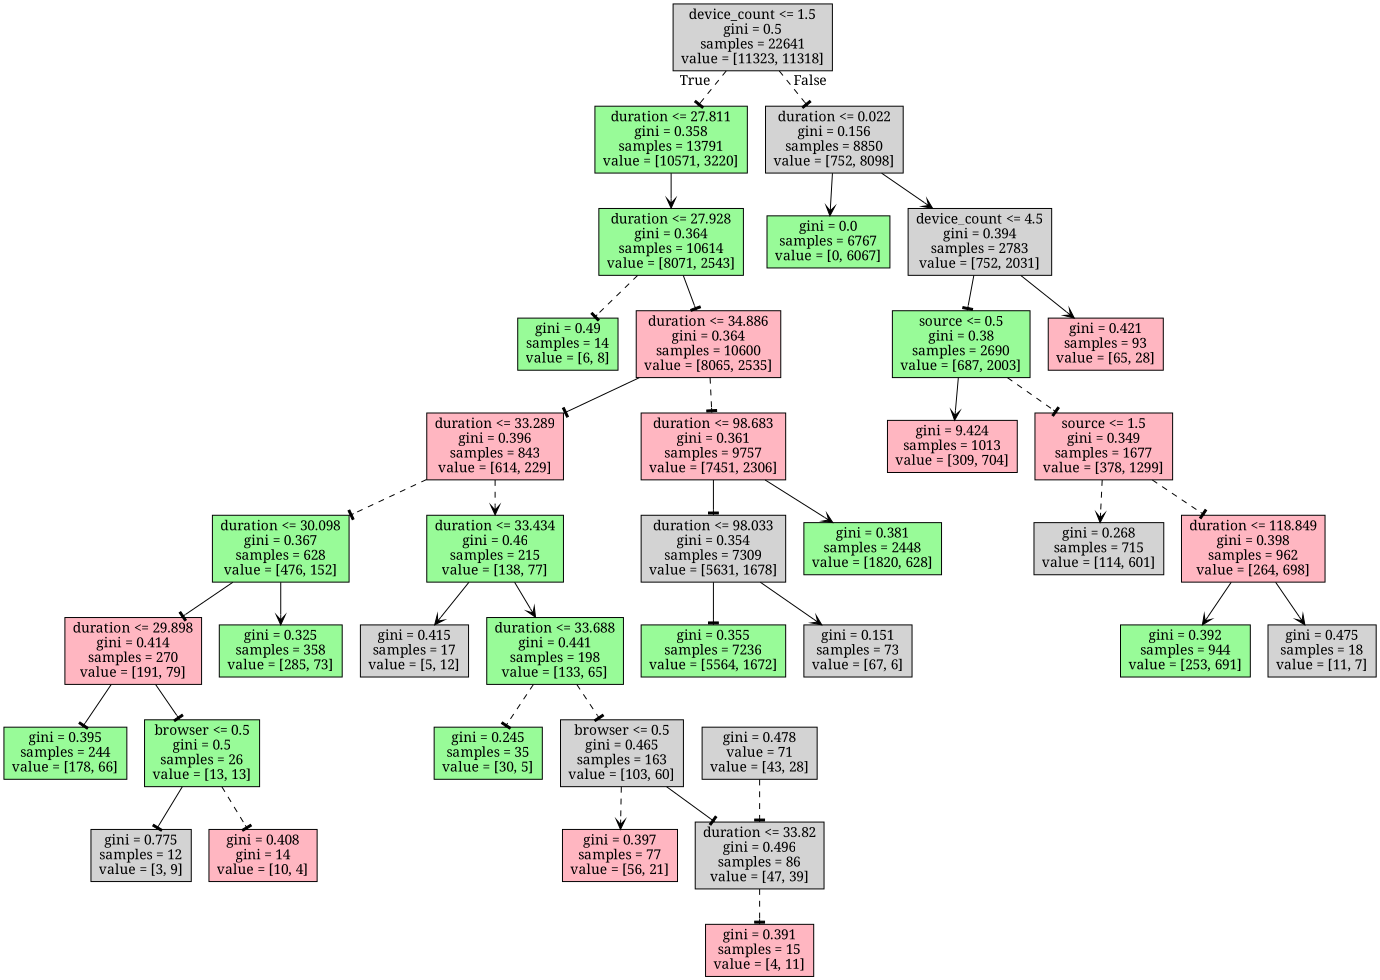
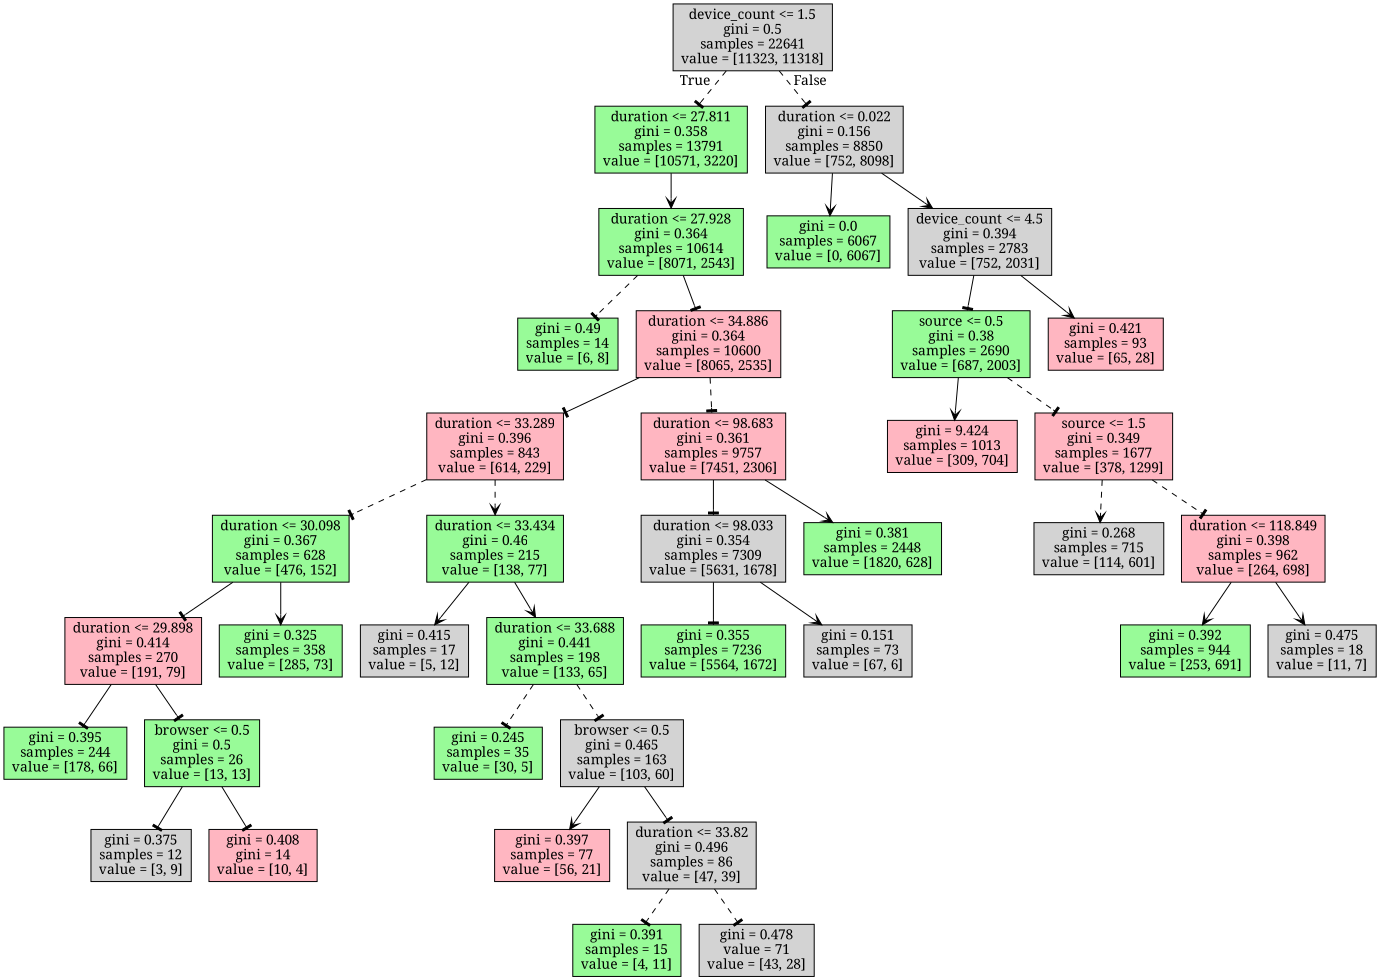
  digraph {
    fontname="Noto Serif"
    node [fillcolor=palegreen fontname="Noto Serif" shape=box style=filled]
    edge [arrowhead=tee fontname="Noto Serif" style=solid]
    n1 [fillcolor=lightgrey label="device_count <= 1.5\ngini = 0.5\nsamples = 22641\nvalue = [11323, 11318]"]
    n2 [label="duration <= 27.811\ngini = 0.358\nsamples = 13791\nvalue = [10571, 3220]"]
    n3 [fillcolor=lightgrey label="duration <= 0.022\ngini = 0.156\nsamples = 8850\nvalue = [752, 8098]"]
    n4 [label="duration <= 27.928\ngini = 0.364\nsamples = 10614\nvalue = [8071, 2543]"]
-   n5 [label="gini = 0.0\nsamples = 6767\nvalue = [0, 6067]"]
+   n5 [label="gini = 0.0\nsamples = 6067\nvalue = [0, 6067]"]
    n6 [fillcolor=lightgrey label="device_count <= 4.5\ngini = 0.394\nsamples = 2783\nvalue = [752, 2031]"]
    n7 [label="gini = 0.49\nsamples = 14\nvalue = [6, 8]"]
    n8 [fillcolor=lightpink label="duration <= 34.886\ngini = 0.364\nsamples = 10600\nvalue = [8065, 2535]"]
    n9 [fillcolor=lightpink label="duration <= 33.289\ngini = 0.396\nsamples = 843\nvalue = [614, 229]"]
    n10 [fillcolor=lightpink label="duration <= 98.683\ngini = 0.361\nsamples = 9757\nvalue = [7451, 2306]"]
    n11 [label="duration <= 30.098\ngini = 0.367\nsamples = 628\nvalue = [476, 152]"]
    n12 [label="duration <= 33.434\ngini = 0.46\nsamples = 215\nvalue = [138, 77]"]
    n13 [fillcolor=lightgrey label="duration <= 98.033\ngini = 0.354\nsamples = 7309\nvalue = [5631, 1678]"]
    n14 [label="gini = 0.381\nsamples = 2448\nvalue = [1820, 628]"]
    n15 [fillcolor=lightpink label="duration <= 29.898\ngini = 0.414\nsamples = 270\nvalue = [191, 79]"]
    n16 [label="gini = 0.325\nsamples = 358\nvalue = [285, 73]"]
    n17 [fillcolor=lightgrey label="gini = 0.415\nsamples = 17\nvalue = [5, 12]"]
    n18 [label="duration <= 33.688\ngini = 0.441\nsamples = 198\nvalue = [133, 65]"]
    n19 [label="gini = 0.395\nsamples = 244\nvalue = [178, 66]"]
    n20 [label="browser <= 0.5\ngini = 0.5\nsamples = 26\nvalue = [13, 13]"]
-   n21 [fillcolor=lightgrey label="gini = 0.775\nsamples = 12\nvalue = [3, 9]"]
+   n21 [fillcolor=lightgrey label="gini = 0.375\nsamples = 12\nvalue = [3, 9]"]
    n22 [fillcolor=lightpink label="gini = 0.408\ngini = 14\nvalue = [10, 4]"]
    n23 [label="gini = 0.245\nsamples = 35\nvalue = [30, 5]"]
    n24 [fillcolor=lightgrey label="browser <= 0.5\ngini = 0.465\nsamples = 163\nvalue = [103, 60]"]
    n25 [fillcolor=lightpink label="gini = 0.397\nsamples = 77\nvalue = [56, 21]"]
    n26 [fillcolor=lightgrey label="duration <= 33.82\ngini = 0.496\nsamples = 86\nvalue = [47, 39]"]
-   n27 [fillcolor=lightpink label="gini = 0.391\nsamples = 15\nvalue = [4, 11]"]
+   n27 [label="gini = 0.391\nsamples = 15\nvalue = [4, 11]"]
    n28 [fillcolor=lightgrey label="gini = 0.478\nvalue = 71\nvalue = [43, 28]"]
    n29 [label="gini = 0.355\nsamples = 7236\nvalue = [5564, 1672]"]
    n30 [fillcolor=lightgrey label="gini = 0.151\nsamples = 73\nvalue = [67, 6]"]
    n31 [label="source <= 0.5\ngini = 0.38\nsamples = 2690\nvalue = [687, 2003]"]
    n32 [fillcolor=lightpink label="gini = 0.421\nsamples = 93\nvalue = [65, 28]"]
    n33 [fillcolor=lightpink label="gini = 9.424\nsamples = 1013\nvalue = [309, 704]"]
    n34 [fillcolor=lightpink label="source <= 1.5\ngini = 0.349\nsamples = 1677\nvalue = [378, 1299]"]
    n35 [fillcolor=lightgrey label="gini = 0.268\nsamples = 715\nvalue = [114, 601]"]
    n36 [fillcolor=lightpink label="duration <= 118.849\ngini = 0.398\nsamples = 962\nvalue = [264, 698]"]
    n37 [label="gini = 0.392\nsamples = 944\nvalue = [253, 691]"]
    n38 [fillcolor=lightgrey label="gini = 0.475\nsamples = 18\nvalue = [11, 7]"]
    n1 -> n2 [headlabel=True labelangle=45 labeldistance=2.5 style=dashed]
    n1 -> n3 [headlabel=False labelangle=-45 labeldistance=2.5 style=dashed]
    n2 -> n4 [arrowhead=vee]
    n3 -> n5 [arrowhead=vee]
    n3 -> n6 [arrowhead=vee]
    n4 -> n7 [style=dashed]
    n4 -> n8
    n6 -> n31
    n6 -> n32 [arrowhead=vee]
    n8 -> n9
    n8 -> n10 [style=dashed]
    n9 -> n11 [style=dashed]
    n9 -> n12 [arrowhead=vee style=dashed]
    n10 -> n13
    n10 -> n14 [arrowhead=vee]
    n11 -> n15
    n11 -> n16 [arrowhead=vee]
    n12 -> n17 [arrowhead=vee]
    n12 -> n18 [arrowhead=vee]
    n13 -> n29
    n13 -> n30 [arrowhead=vee]
    n15 -> n19
    n15 -> n20
    n18 -> n23 [style=dashed]
    n18 -> n24 [style=dashed]
    n20 -> n21
-   n20 -> n22 [style=dashed]
-   n24 -> n25 [arrowhead=vee style=dashed]
+   n20 -> n22
+   n24 -> n25 [arrowhead=vee]
    n24 -> n26
    n26 -> n27 [style=dashed]
-   n28 -> n26 [style=dashed]
+   n26 -> n28 [style=dashed]
    n31 -> n33 [arrowhead=vee]
    n31 -> n34 [style=dashed]
    n34 -> n35 [arrowhead=vee style=dashed]
    n34 -> n36 [style=dashed]
    n36 -> n37 [arrowhead=vee]
    n36 -> n38 [arrowhead=vee]
  }
